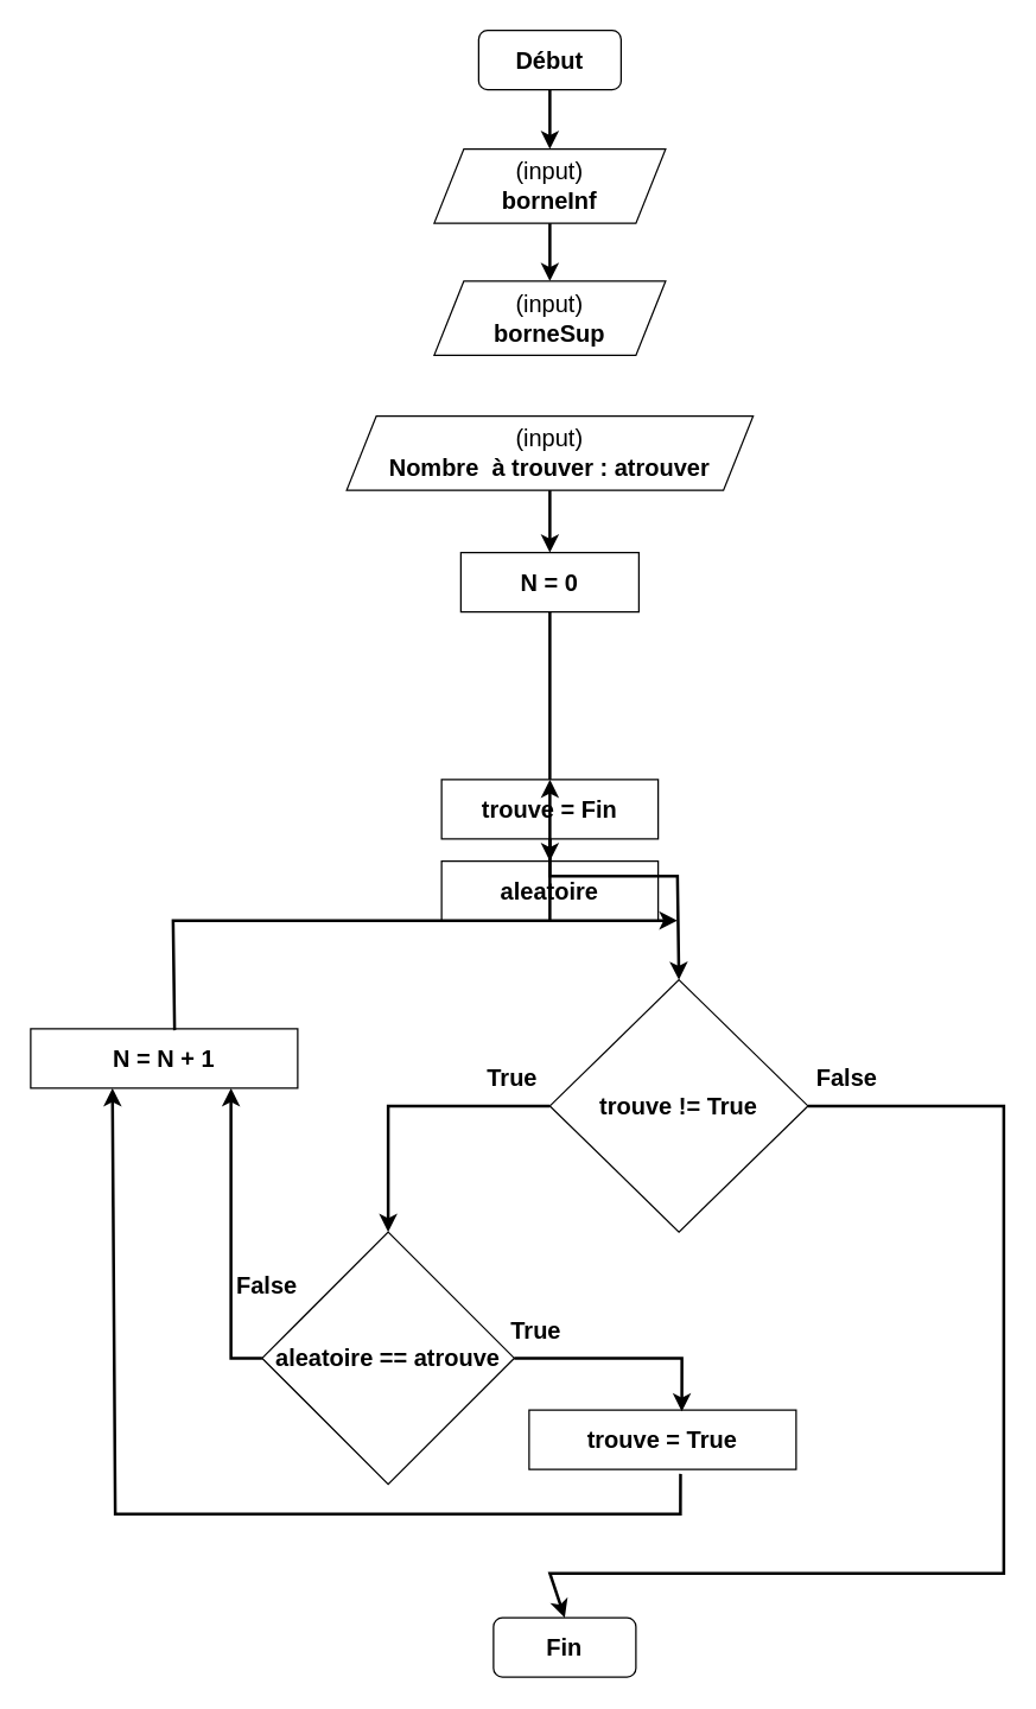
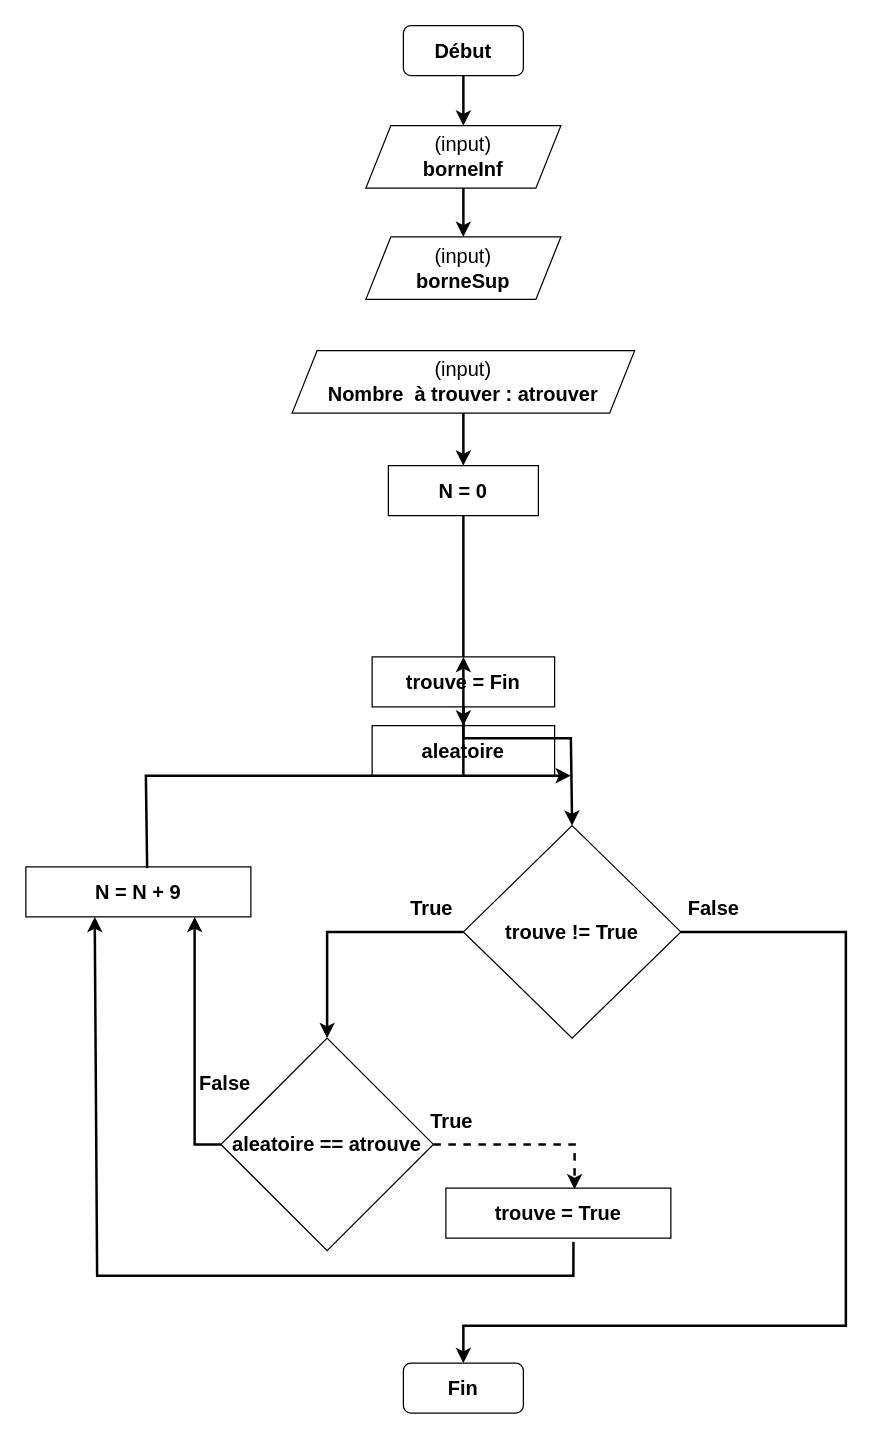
  <mxCell id="0" />
  <mxCell id="1" parent="0" />
  <mxCell id="2" value="&lt;font style=&quot;font-size: 16px;&quot;&gt;&lt;b&gt;Début&lt;/b&gt;&lt;/font&gt;" style="rounded=1;whiteSpace=wrap;html=1;" vertex="1" parent="1"><mxGeometry x="322" y="20" width="96" height="40" as="geometry" /></mxCell>
  <mxCell id="3" value="(input)&lt;br&gt;&lt;b&gt;borneInf&lt;/b&gt;" style="shape=parallelogram;perimeter=parallelogramPerimeter;whiteSpace=wrap;html=1;fixedSize=1;fontSize=16;" vertex="1" parent="1"><mxGeometry x="292" y="100" width="156" height="50" as="geometry" /></mxCell>
  <mxCell id="4" value="(input)&lt;br&gt;&lt;b&gt;borneSup&lt;/b&gt;" style="shape=parallelogram;perimeter=parallelogramPerimeter;whiteSpace=wrap;html=1;fixedSize=1;fontSize=16;" vertex="1" parent="1"><mxGeometry x="292" y="189" width="156" height="50" as="geometry" /></mxCell>
  <mxCell id="5" value="(input)&lt;br&gt;&lt;b&gt;Nombre&amp;nbsp; à trouver : atrouver&lt;/b&gt;" style="shape=parallelogram;perimeter=parallelogramPerimeter;whiteSpace=wrap;html=1;fixedSize=1;fontSize=16;" vertex="1" parent="1"><mxGeometry x="233" y="280" width="274" height="50" as="geometry" /></mxCell>
  <mxCell id="6" value="&lt;b&gt;N = 0&lt;/b&gt;" style="rounded=0;whiteSpace=wrap;html=1;fontSize=16;" vertex="1" parent="1"><mxGeometry x="310" y="372" width="120" height="40" as="geometry" /></mxCell>
  <mxCell id="7" value="&lt;b&gt;aleatoire&lt;/b&gt;" style="rounded=0;whiteSpace=wrap;html=1;fontSize=16;" vertex="1" parent="1"><mxGeometry x="297" y="580" width="146" height="40" as="geometry" /></mxCell>
  <mxCell id="8" value="" style="endArrow=classic;html=1;rounded=0;fontSize=16;exitX=0.5;exitY=1;exitDx=0;exitDy=0;entryX=0.5;entryY=0;entryDx=0;entryDy=0;strokeWidth=2;" edge="1" parent="1" source="2" target="3"><mxGeometry width="50" height="50" relative="1" as="geometry"><mxPoint x="346" y="320" as="sourcePoint" /><mxPoint x="426" y="80" as="targetPoint" /></mxGeometry></mxCell>
  <mxCell id="9" value="" style="endArrow=classic;html=1;rounded=0;strokeWidth=2;fontSize=16;exitX=0.5;exitY=1;exitDx=0;exitDy=0;entryX=0.5;entryY=0;entryDx=0;entryDy=0;" edge="1" parent="1" source="3" target="4"><mxGeometry width="50" height="50" relative="1" as="geometry"><mxPoint x="346" y="320" as="sourcePoint" /><mxPoint x="396" y="270" as="targetPoint" /></mxGeometry></mxCell>
  <mxCell id="10" value="" style="endArrow=classic;html=1;rounded=0;strokeWidth=2;fontSize=16;exitX=0.5;exitY=1;exitDx=0;exitDy=0;entryX=0.5;entryY=0;entryDx=0;entryDy=0;" edge="1" parent="1" source="5" target="6"><mxGeometry width="50" height="50" relative="1" as="geometry"><mxPoint x="346" y="320" as="sourcePoint" /><mxPoint x="396" y="270" as="targetPoint" /></mxGeometry></mxCell>
  <mxCell id="11" value="" style="endArrow=classic;html=1;rounded=0;strokeWidth=2;fontSize=16;exitX=0.5;exitY=1;exitDx=0;exitDy=0;" edge="1" parent="1" source="6" target="7"><mxGeometry width="50" height="50" relative="1" as="geometry"><mxPoint x="326" y="440" as="sourcePoint" /><mxPoint x="376" y="390" as="targetPoint" /></mxGeometry></mxCell>
  <mxCell id="12" value="&lt;b&gt;trouve = Fin&lt;/b&gt;" style="rounded=0;whiteSpace=wrap;html=1;fontSize=16;" vertex="1" parent="1"><mxGeometry x="297" y="525" width="146" height="40" as="geometry" /></mxCell>
  <mxCell id="13" value="" style="endArrow=classic;html=1;rounded=0;strokeWidth=2;fontSize=16;exitX=0.5;exitY=1;exitDx=0;exitDy=0;entryX=0.5;entryY=0;entryDx=0;entryDy=0;" edge="1" parent="1" source="7" target="12"><mxGeometry width="50" height="50" relative="1" as="geometry"><mxPoint x="380" y="422" as="sourcePoint" /><mxPoint x="380" y="460" as="targetPoint" /></mxGeometry></mxCell>
  <mxCell id="14" value="&lt;b&gt;trouve != True&lt;/b&gt;" style="rhombus;whiteSpace=wrap;html=1;fontSize=16;" vertex="1" parent="1"><mxGeometry x="370" y="660" width="174" height="170" as="geometry" /></mxCell>
  <mxCell id="15" value="&lt;b&gt;aleatoire == atrouve&lt;/b&gt;" style="rhombus;whiteSpace=wrap;html=1;fontSize=16;" vertex="1" parent="1"><mxGeometry x="176" y="830" width="170" height="170" as="geometry" /></mxCell>
- <mxCell id="16" value="&lt;b&gt;N = N + 1&lt;/b&gt;" style="rounded=0;whiteSpace=wrap;html=1;fontSize=16;" vertex="1" parent="1"><mxGeometry x="20" y="693" width="180" height="40" as="geometry" /></mxCell>
- <mxCell id="17" value="&lt;font style=&quot;font-size: 16px;&quot;&gt;&lt;b&gt;Fin&lt;/b&gt;&lt;/font&gt;" style="rounded=1;whiteSpace=wrap;html=1;" vertex="1" parent="1"><mxGeometry x="332" y="1090" width="96" height="40" as="geometry" /></mxCell>
+ <mxCell id="16" value="&lt;b&gt;N = N + 9&lt;/b&gt;" style="rounded=0;whiteSpace=wrap;html=1;fontSize=16;" vertex="1" parent="1"><mxGeometry x="20" y="693" width="180" height="40" as="geometry" /></mxCell>
+ <mxCell id="17" value="&lt;font style=&quot;font-size: 16px;&quot;&gt;&lt;b&gt;Fin&lt;/b&gt;&lt;/font&gt;" style="rounded=1;whiteSpace=wrap;html=1;" vertex="1" parent="1"><mxGeometry x="322" y="1090" width="96" height="40" as="geometry" /></mxCell>
  <mxCell id="18" value="&lt;b&gt;trouve = True&lt;/b&gt;" style="rounded=0;whiteSpace=wrap;html=1;fontSize=16;" vertex="1" parent="1"><mxGeometry x="356" y="950" width="180" height="40" as="geometry" /></mxCell>
  <mxCell id="19" value="" style="endArrow=classic;html=1;rounded=0;strokeWidth=2;fontSize=16;exitX=0.5;exitY=1;exitDx=0;exitDy=0;entryX=0.5;entryY=0;entryDx=0;entryDy=0;" edge="1" parent="1" source="12" target="14"><mxGeometry width="50" height="50" relative="1" as="geometry"><mxPoint x="380" y="500" as="sourcePoint" /><mxPoint x="380" y="535" as="targetPoint" /><Array as="points"><mxPoint x="370" y="590" /><mxPoint x="456" y="590" /></Array></mxGeometry></mxCell>
  <mxCell id="20" value="" style="endArrow=classic;html=1;rounded=0;strokeWidth=2;fontSize=16;exitX=0.539;exitY=0.025;exitDx=0;exitDy=0;exitPerimeter=0;" edge="1" parent="1" source="16"><mxGeometry width="50" height="50" relative="1" as="geometry"><mxPoint x="380" y="500" as="sourcePoint" /><mxPoint x="456" y="620" as="targetPoint" /><Array as="points"><mxPoint x="116" y="620" /></Array></mxGeometry></mxCell>
  <mxCell id="21" value="" style="endArrow=classic;html=1;rounded=0;strokeWidth=2;fontSize=16;exitX=0;exitY=0.5;exitDx=0;exitDy=0;entryX=0.5;entryY=0;entryDx=0;entryDy=0;" edge="1" parent="1" source="14" target="15"><mxGeometry width="50" height="50" relative="1" as="geometry"><mxPoint x="126" y="778" as="sourcePoint" /><mxPoint x="126" y="743" as="targetPoint" /><Array as="points"><mxPoint x="261" y="745" /></Array></mxGeometry></mxCell>
  <mxCell id="22" value="" style="endArrow=classic;html=1;rounded=0;strokeWidth=2;fontSize=16;exitX=1;exitY=0.5;exitDx=0;exitDy=0;entryX=0.5;entryY=0;entryDx=0;entryDy=0;" edge="1" parent="1" source="14" target="17"><mxGeometry width="50" height="50" relative="1" as="geometry"><mxPoint x="126" y="778" as="sourcePoint" /><mxPoint x="126" y="743" as="targetPoint" /><Array as="points"><mxPoint x="676" y="745" /><mxPoint x="676" y="1060" /><mxPoint x="370" y="1060" /></Array></mxGeometry></mxCell>
  <mxCell id="23" value="" style="endArrow=classic;html=1;rounded=0;strokeWidth=2;fontSize=16;exitX=0;exitY=0.5;exitDx=0;exitDy=0;entryX=0.75;entryY=1;entryDx=0;entryDy=0;" edge="1" parent="1" source="15" target="16"><mxGeometry width="50" height="50" relative="1" as="geometry"><mxPoint x="126" y="778" as="sourcePoint" /><mxPoint x="155" y="808" as="targetPoint" /><Array as="points"><mxPoint x="155" y="915" /></Array></mxGeometry></mxCell>
- <mxCell id="24" value="" style="endArrow=classic;html=1;rounded=0;strokeWidth=2;fontSize=16;exitX=1;exitY=0.5;exitDx=0;exitDy=0;entryX=0.572;entryY=0.025;entryDx=0;entryDy=0;entryPerimeter=0;" edge="1" parent="1" source="15" target="18"><mxGeometry width="50" height="50" relative="1" as="geometry"><mxPoint x="156" y="990" as="sourcePoint" /><mxPoint x="76" y="1000" as="targetPoint" /><Array as="points"><mxPoint x="459" y="915" /></Array></mxGeometry></mxCell>
+ <mxCell id="24" value="" style="endArrow=classic;html=1;rounded=0;strokeWidth=2;fontSize=16;exitX=1;exitY=0.5;exitDx=0;exitDy=0;entryX=0.572;entryY=0.025;entryDx=0;entryDy=0;entryPerimeter=0;dashed=1;" edge="1" parent="1" source="15" target="18"><mxGeometry width="50" height="50" relative="1" as="geometry"><mxPoint x="156" y="990" as="sourcePoint" /><mxPoint x="76" y="1000" as="targetPoint" /><Array as="points"><mxPoint x="459" y="915" /></Array></mxGeometry></mxCell>
  <mxCell id="25" value="" style="endArrow=classic;html=1;rounded=0;strokeWidth=2;fontSize=16;exitX=0.567;exitY=1.075;exitDx=0;exitDy=0;entryX=0.306;entryY=1;entryDx=0;entryDy=0;exitPerimeter=0;entryPerimeter=0;" edge="1" parent="1" source="18" target="16"><mxGeometry width="50" height="50" relative="1" as="geometry"><mxPoint x="126" y="778" as="sourcePoint" /><mxPoint x="77.06" y="811" as="targetPoint" /><Array as="points"><mxPoint x="458" y="1020" /><mxPoint x="77" y="1020" /></Array></mxGeometry></mxCell>
  <mxCell id="26" value="False" style="text;strokeColor=none;fillColor=none;align=left;verticalAlign=middle;spacingLeft=4;spacingRight=4;overflow=hidden;points=[[0,0.5],[1,0.5]];portConstraint=eastwest;rotatable=0;fontSize=16;fontStyle=1" vertex="1" parent="1"><mxGeometry x="153" y="850" width="80" height="30" as="geometry" /></mxCell>
  <mxCell id="27" value="True" style="text;strokeColor=none;fillColor=none;align=left;verticalAlign=middle;spacingLeft=4;spacingRight=4;overflow=hidden;points=[[0,0.5],[1,0.5]];portConstraint=eastwest;rotatable=0;fontSize=16;fontStyle=1" vertex="1" parent="1"><mxGeometry x="338" y="880" width="80" height="30" as="geometry" /></mxCell>
  <mxCell id="28" value="True" style="text;strokeColor=none;fillColor=none;align=left;verticalAlign=middle;spacingLeft=4;spacingRight=4;overflow=hidden;points=[[0,0.5],[1,0.5]];portConstraint=eastwest;rotatable=0;fontSize=16;fontStyle=1" vertex="1" parent="1"><mxGeometry x="322" y="710" width="80" height="30" as="geometry" /></mxCell>
  <mxCell id="29" value="False" style="text;strokeColor=none;fillColor=none;align=left;verticalAlign=middle;spacingLeft=4;spacingRight=4;overflow=hidden;points=[[0,0.5],[1,0.5]];portConstraint=eastwest;rotatable=0;fontSize=16;fontStyle=1" vertex="1" parent="1"><mxGeometry x="544" y="710" width="80" height="30" as="geometry" /></mxCell>
